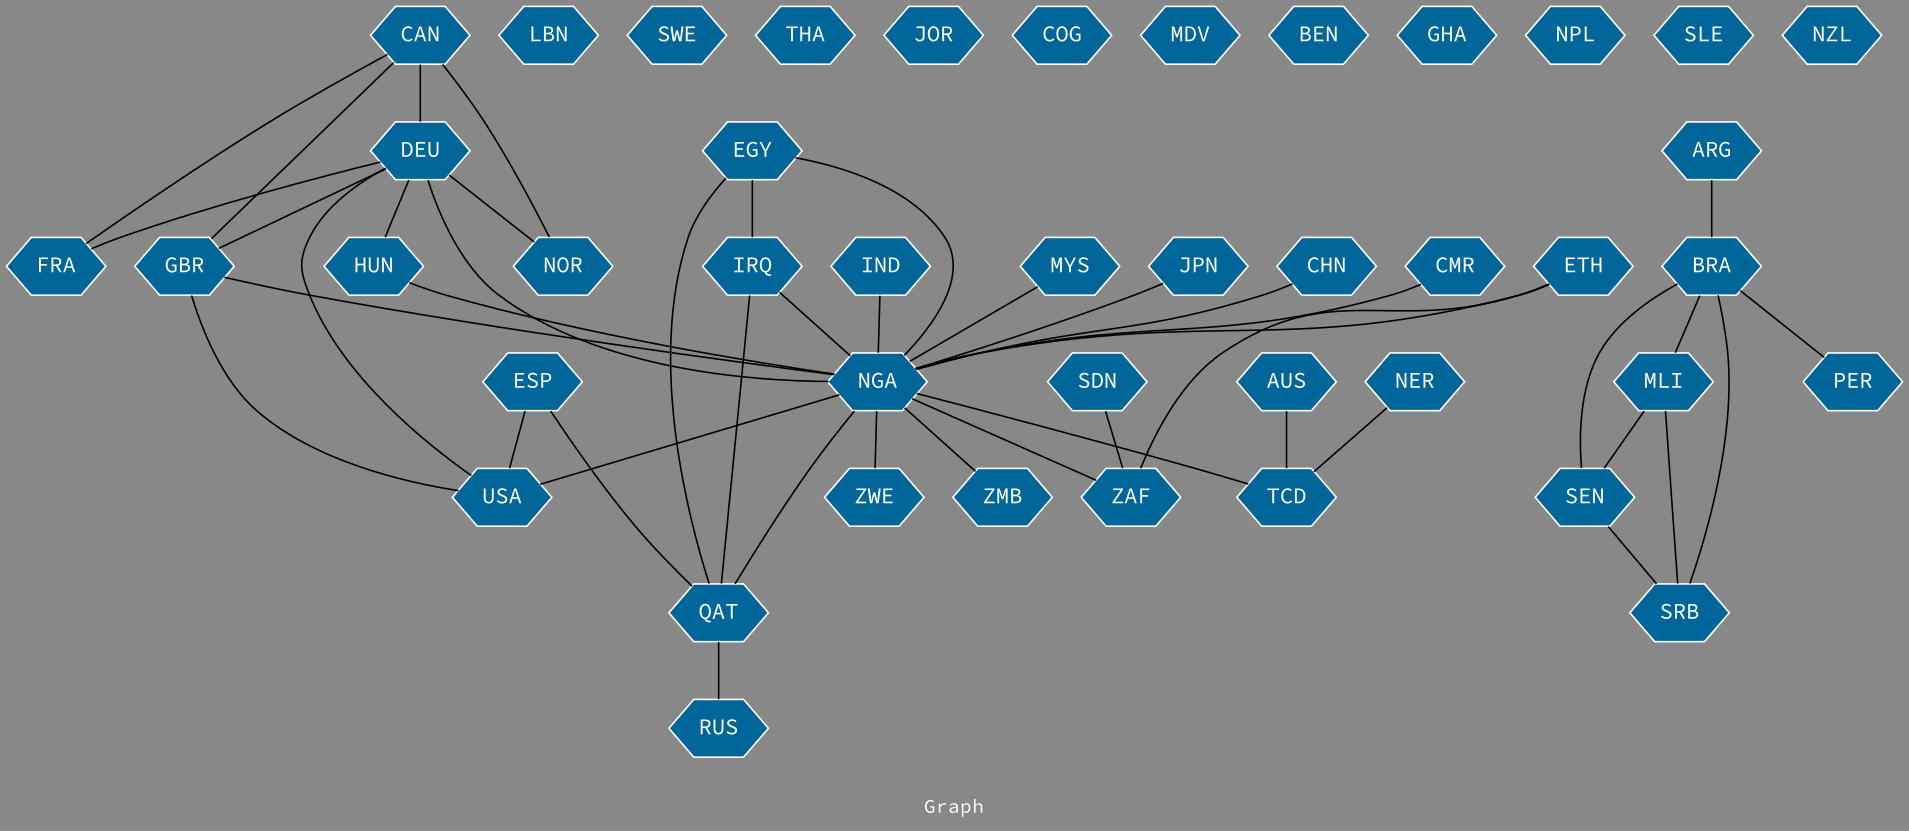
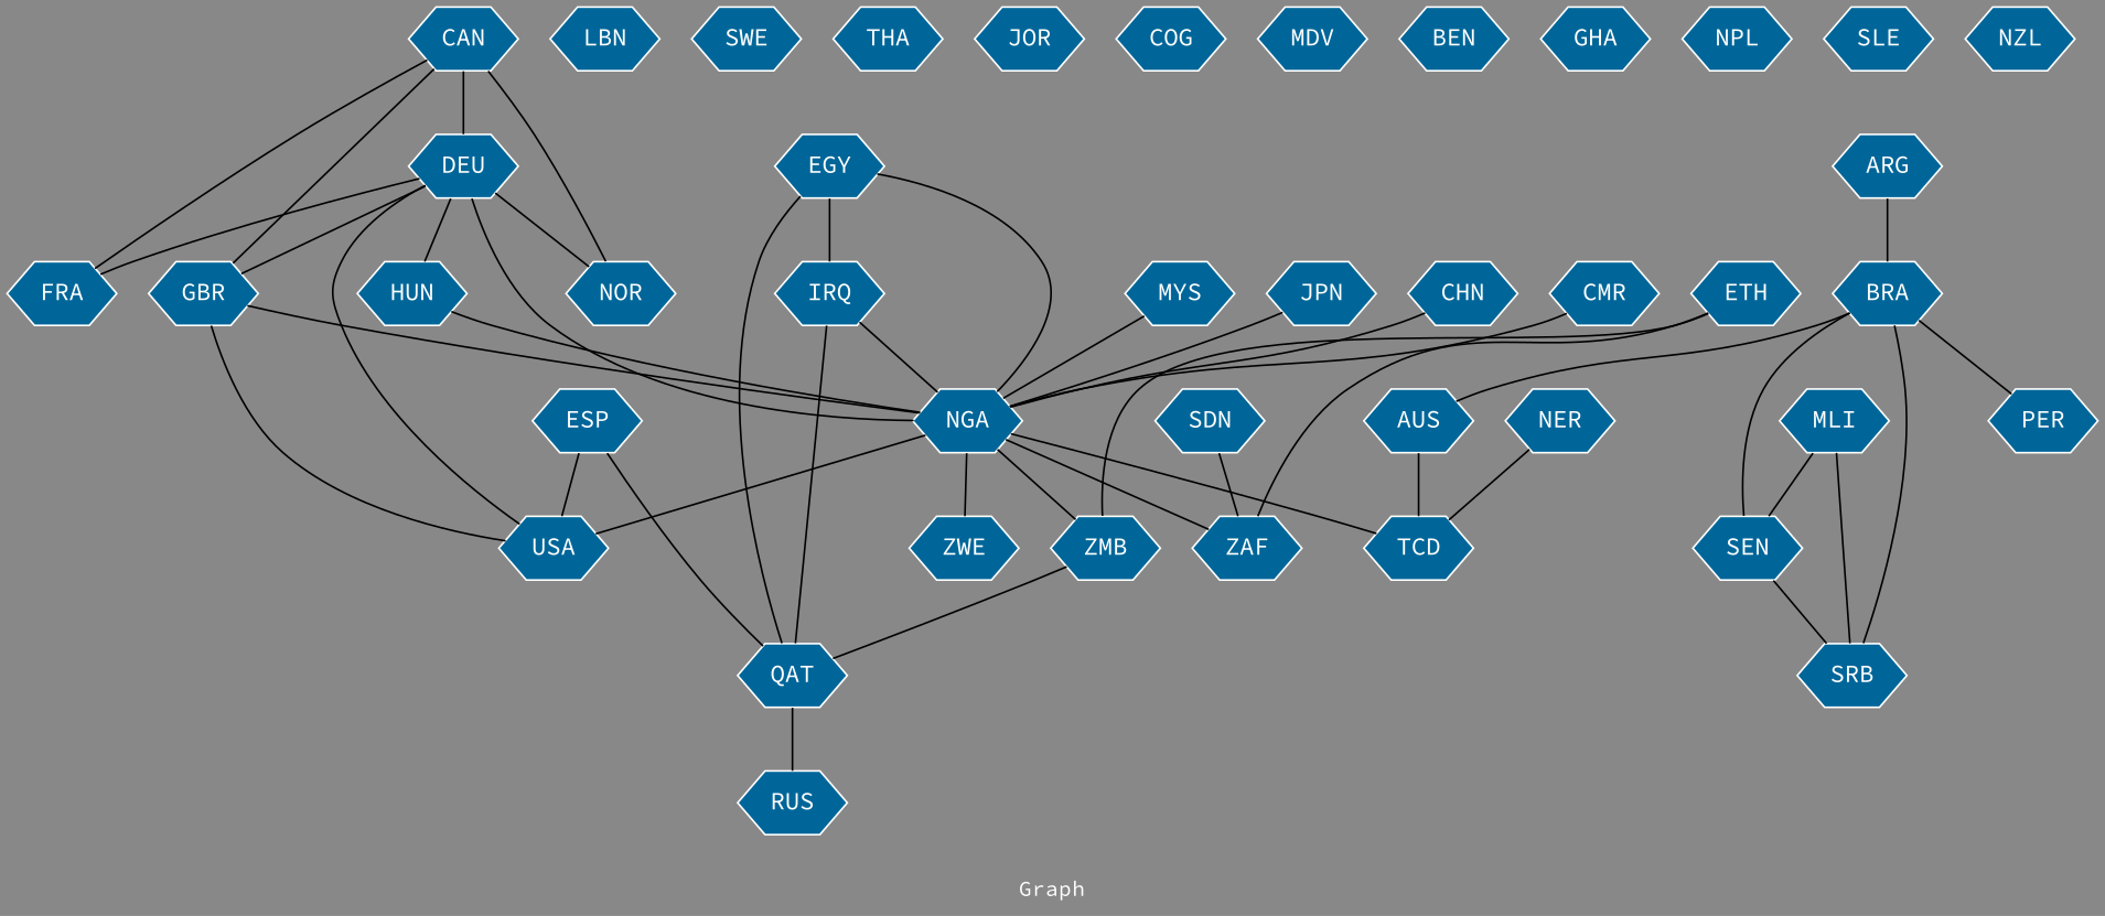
  graph {
    bgcolor="#888888"
    fontcolor=white
    fontname="Source Code Pro"
    fontsize=12
    label="Graph"
    node [color=white fillcolor="#006699" fontcolor=white fontname="Source Code Pro" shape=hexagon style=filled]
    edge [arrowhead=open color=black fontcolor=white fontname="Source Code Pro" fontsize=12 weight=1]
    n1 [label=NGA]
    n2 [label=USA]
    n3 [label=TCD]
    n4 [label=ZMB]
    n5 [label=ZAF]
    n6 [label=ZWE]
    n7 [label=QAT]
    n8 [label=RUS]
    n9 [label=SEN]
    n10 [label=SRB]
    n11 [label=FRA]
    n12 [label=GBR]
    n13 [label=LBN]
    n14 [label=NER]
    n15 [label=ESP]
    n16 [label=DEU]
    n17 [label=NOR]
    n18 [label=HUN]
    n19 [label=ETH]
    n20 [label=AUS]
    n21 [label=CMR]
    n22 [label=CAN]
    n23 [label=BRA]
    n24 [label=MLI]
    n25 [label=PER]
-   n26 [label=IND]
    n27 [label=SWE]
    n28 [label=MYS]
    n29 [label=THA]
    n30 [label=JOR]
    n31 [label=COG]
    n32 [label=MDV]
    n33 [label=JPN]
    n34 [label=ARG]
    n35 [label=BEN]
    n36 [label=GHA]
    n37 [label=CHN]
    n38 [label=NPL]
    n39 [label=SLE]
    n40 [label=IRQ]
    n41 [label=EGY]
    n42 [label=SDN]
    n43 [label=NZL]
    n1 -- n2 [weight=4]
    n1 -- n3 [weight=3]
    n1 -- n4
    n1 -- n5 [weight=2]
    n1 -- n6
-   n1 -- n7
+   n4 -- n7
    n7 -- n8
    n9 -- n10
    n12 -- n1
    n12 -- n2
    n14 -- n3 [weight=3]
    n15 -- n2
    n15 -- n7
    n16 -- n1 [weight=5]
    n16 -- n2
    n16 -- n11
    n16 -- n12
    n16 -- n17
    n16 -- n18 [weight=2]
    n18 -- n1
-   n19 -- n1 [weight=2]
+   n19 -- n4 [weight=2]
    n19 -- n5
    n20 -- n3
    n21 -- n1
    n22 -- n11
    n22 -- n12
    n22 -- n16 [weight=2]
    n22 -- n17
    n23 -- n9
    n23 -- n10
-   n23 -- n24
+   n23 -- n20
    n23 -- n25
    n24 -- n9
    n24 -- n10
-   n26 -- n1
    n28 -- n1
    n33 -- n1
    n34 -- n23
    n37 -- n1
    n40 -- n1
    n40 -- n7
    n41 -- n1
    n41 -- n7
    n41 -- n40
    n42 -- n5
  }
